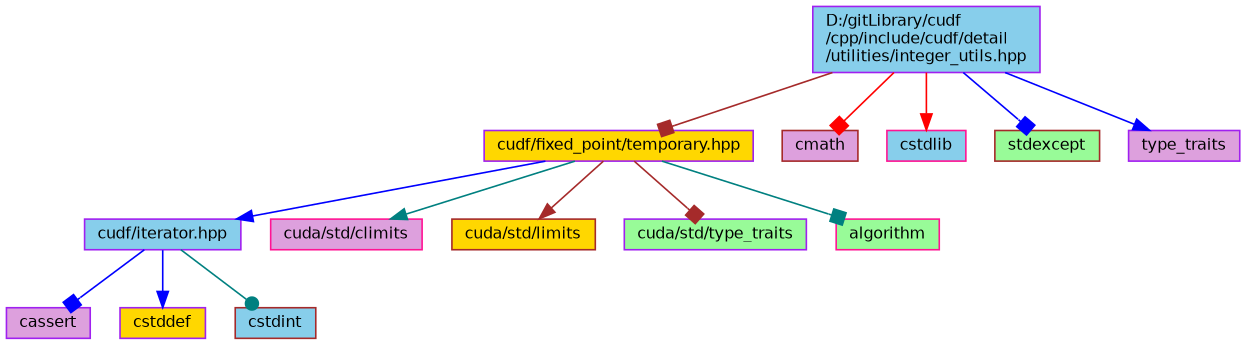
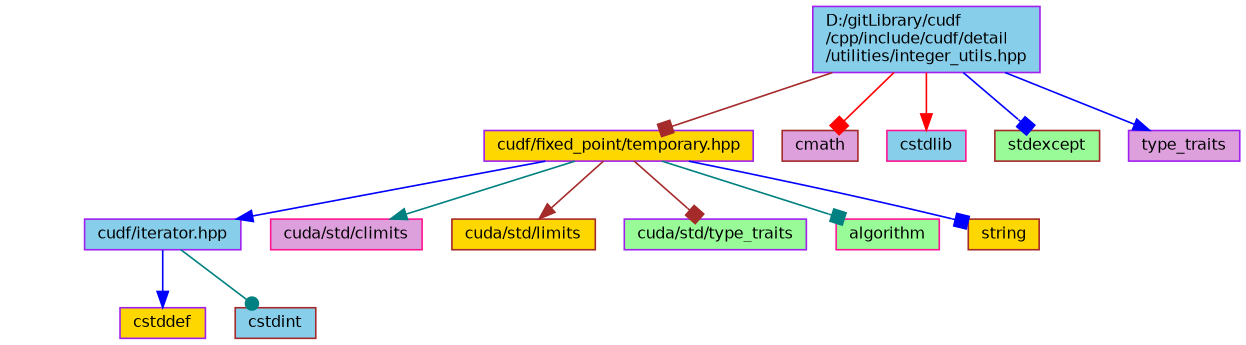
  digraph {
    node [color=purple fillcolor=skyblue fontname=Helvetica fontsize=10 shape=box style=filled]
    edge [arrowhead=box color=blue fontname=Helvetica fontsize=10 labelfontname=Helvetica labelfontsize=10 style=solid]
    n1 [fontcolor=black height=0.2 label="D:/gitLibrary/cudf\l/cpp/include/cudf/detail\l/utilities/integer_utils.hpp" width=0.4]
    n2 [fillcolor=gold height=0.2 label="cudf/fixed_point/temporary.hpp" width=0.4]
    n3 [color=brown fillcolor=plum height=0.2 label=cmath width=0.4]
    n4 [color=deeppink height=0.2 label=cstdlib width=0.4]
    n5 [color=brown fillcolor=palegreen height=0.2 label=stdexcept width=0.4]
    n6 [fillcolor=plum height=0.2 label=type_traits width=0.4]
    n7 [height=0.2 label="cudf/iterator.hpp" width=0.4]
    n8 [color=deeppink fillcolor=plum height=0.2 label="cuda/std/climits" width=0.4]
    n9 [color=brown fillcolor=gold height=0.2 label="cuda/std/limits" width=0.4]
    n10 [fillcolor=palegreen height=0.2 label="cuda/std/type_traits" width=0.4]
    n11 [color=deeppink fillcolor=palegreen height=0.2 label=algorithm width=0.4]
-   n13 [fillcolor=plum height=0.2 label=cassert width=0.4]
+   n12 [color=brown fillcolor=gold height=0.2 label=string width=0.4]
    n14 [fillcolor=gold height=0.2 label=cstddef width=0.4]
    n15 [color=brown height=0.2 label=cstdint width=0.4]
    n1 -> n2 [color=brown]
    n1 -> n3 [color=red]
    n1 -> n4 [arrowhead=normal color=red]
    n1 -> n5
    n1 -> n6 [arrowhead=normal]
    n2 -> n7 [arrowhead=normal]
    n2 -> n8 [arrowhead=normal color=teal]
    n2 -> n9 [arrowhead=normal color=brown]
    n2 -> n10 [color=brown]
    n2 -> n11 [color=teal]
-   n7 -> n13
+   n2 -> n12
    n7 -> n14 [arrowhead=normal]
    n7 -> n15 [arrowhead=dot color=teal]
  }
